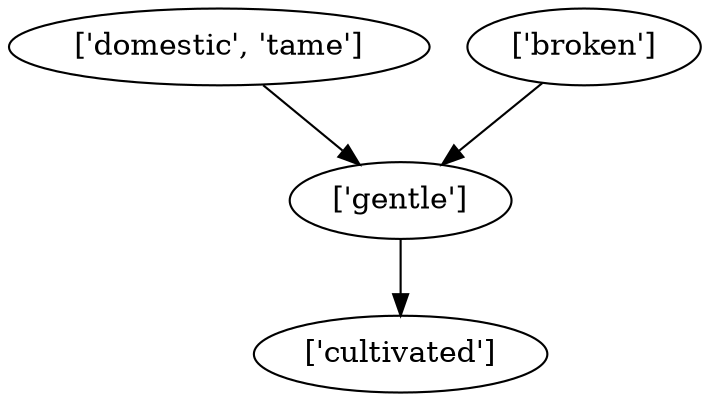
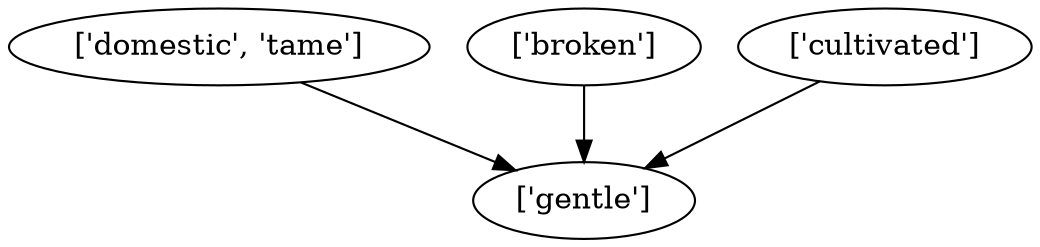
  strict digraph {
    "['domestic', 'tame']"
    "['gentle']"
    "['broken']"
    "['cultivated']"
    "['domestic', 'tame']" -> "['gentle']"
    "['broken']" -> "['gentle']"
-   "['gentle']" -> "['cultivated']"
+   "['cultivated']" -> "['gentle']"
  }
